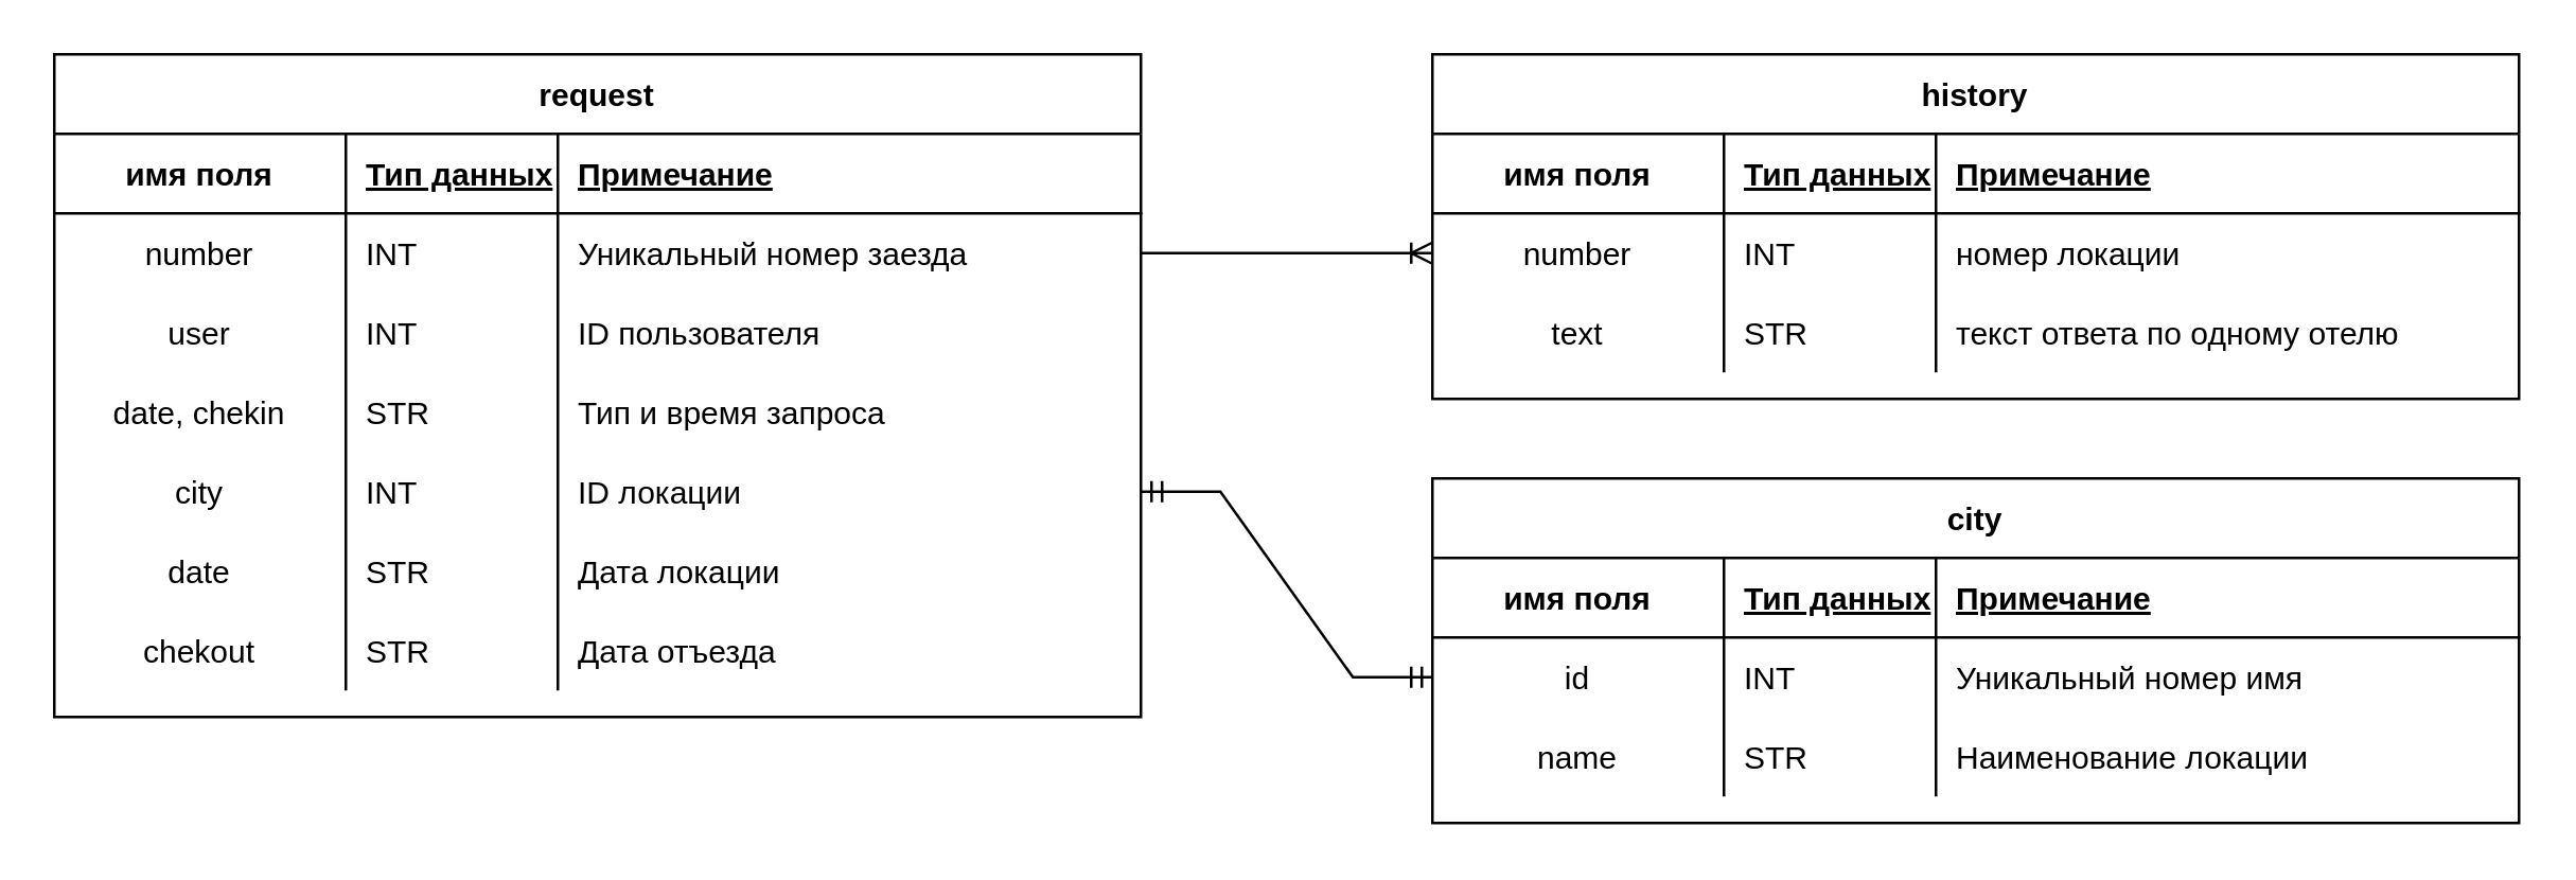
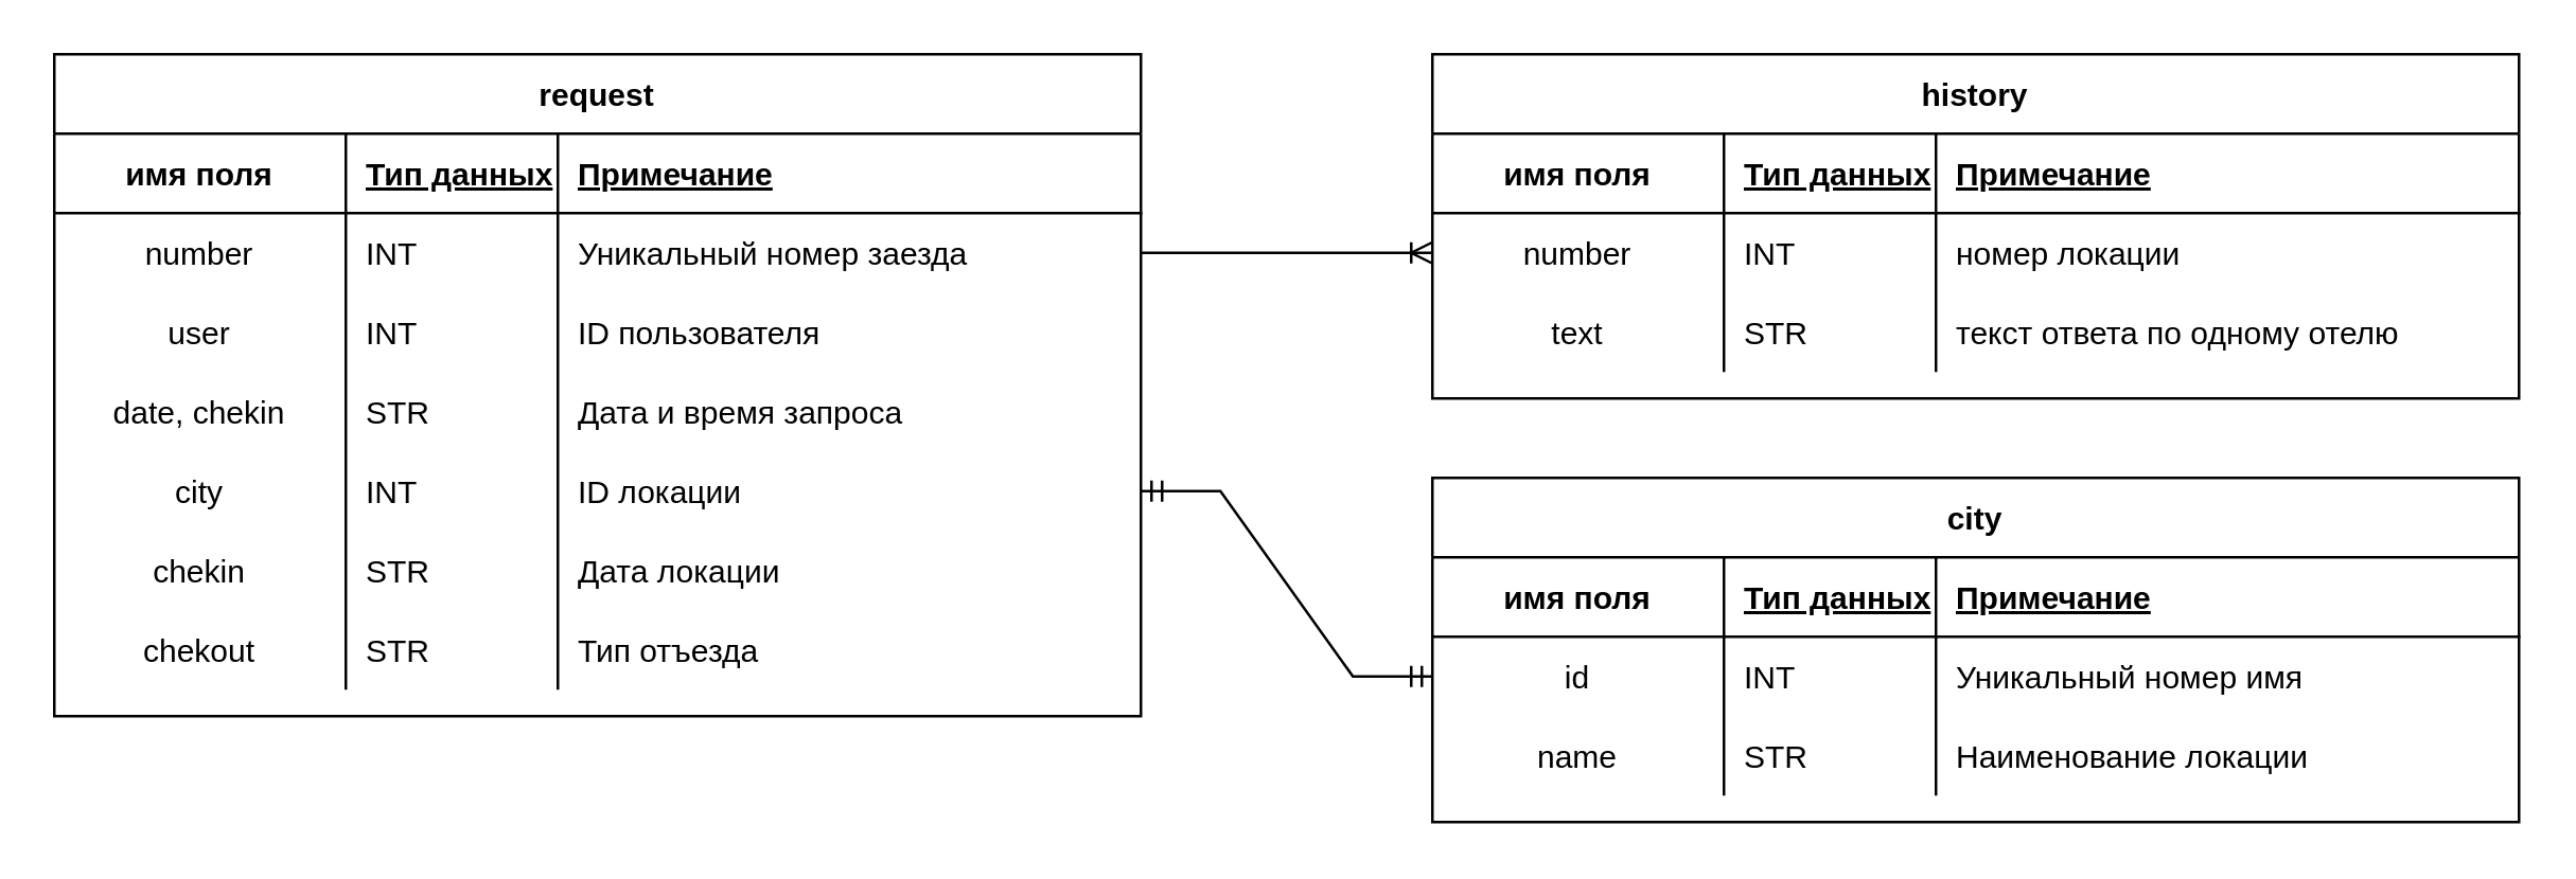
  <mxCell id="0" />
  <mxCell id="1" parent="0" />
  <mxCell id="2" value="request" style="shape=table;startSize=30;container=1;collapsible=1;childLayout=tableLayout;fixedRows=1;rowLines=0;fontStyle=1;align=center;resizeLast=1;" vertex="1" parent="1"><mxGeometry x="20" y="20" width="410" height="250" as="geometry" /></mxCell>
  <mxCell id="3" value="" style="shape=tableRow;horizontal=0;startSize=0;swimlaneHead=0;swimlaneBody=0;fillColor=none;collapsible=0;dropTarget=0;points=[[0,0.5],[1,0.5]];portConstraint=eastwest;top=0;left=0;right=0;bottom=1;" vertex="1" parent="2"><mxGeometry y="30" width="410" height="30" as="geometry" /></mxCell>
  <mxCell id="4" value="имя поля" style="shape=partialRectangle;connectable=0;fillColor=none;top=0;left=0;bottom=0;right=0;fontStyle=1;overflow=hidden;" vertex="1" parent="3"><mxGeometry width="110" height="30" as="geometry"><mxRectangle width="110" height="30" as="alternateBounds" /></mxGeometry></mxCell>
  <mxCell id="5" value="Тип данных" style="shape=partialRectangle;connectable=0;fillColor=none;top=0;left=0;bottom=0;right=0;align=left;spacingLeft=6;fontStyle=5;overflow=hidden;" vertex="1" parent="3"><mxGeometry x="110" width="80" height="30" as="geometry"><mxRectangle width="80" height="30" as="alternateBounds" /></mxGeometry></mxCell>
  <mxCell id="6" value="Примечание" style="shape=partialRectangle;connectable=0;fillColor=none;top=0;left=0;bottom=0;right=0;align=left;spacingLeft=6;fontStyle=5;overflow=hidden;" vertex="1" parent="3"><mxGeometry x="190" width="220" height="30" as="geometry"><mxRectangle width="220" height="30" as="alternateBounds" /></mxGeometry></mxCell>
  <mxCell id="7" style="shape=tableRow;horizontal=0;startSize=0;swimlaneHead=0;swimlaneBody=0;fillColor=none;collapsible=0;dropTarget=0;points=[[0,0.5],[1,0.5]];portConstraint=eastwest;top=0;left=0;right=0;bottom=0;" vertex="1" parent="2"><mxGeometry y="60" width="410" height="30" as="geometry" /></mxCell>
  <mxCell id="8" value="number" style="shape=partialRectangle;connectable=0;fillColor=none;top=0;left=0;bottom=0;right=0;editable=1;overflow=hidden;" vertex="1" parent="7"><mxGeometry width="110" height="30" as="geometry"><mxRectangle width="110" height="30" as="alternateBounds" /></mxGeometry></mxCell>
  <mxCell id="9" value="INT" style="shape=partialRectangle;connectable=0;fillColor=none;top=0;left=0;bottom=0;right=0;align=left;spacingLeft=6;overflow=hidden;" vertex="1" parent="7"><mxGeometry x="110" width="80" height="30" as="geometry"><mxRectangle width="80" height="30" as="alternateBounds" /></mxGeometry></mxCell>
  <mxCell id="10" value="Уникальный номер заезда" style="shape=partialRectangle;connectable=0;fillColor=none;top=0;left=0;bottom=0;right=0;align=left;spacingLeft=6;overflow=hidden;" vertex="1" parent="7"><mxGeometry x="190" width="220" height="30" as="geometry"><mxRectangle width="220" height="30" as="alternateBounds" /></mxGeometry></mxCell>
  <mxCell id="11" value="" style="shape=tableRow;horizontal=0;startSize=0;swimlaneHead=0;swimlaneBody=0;fillColor=none;collapsible=0;dropTarget=0;points=[[0,0.5],[1,0.5]];portConstraint=eastwest;top=0;left=0;right=0;bottom=0;" vertex="1" parent="2"><mxGeometry y="90" width="410" height="30" as="geometry" /></mxCell>
  <mxCell id="12" value="user" style="shape=partialRectangle;connectable=0;fillColor=none;top=0;left=0;bottom=0;right=0;editable=1;overflow=hidden;" vertex="1" parent="11"><mxGeometry width="110" height="30" as="geometry"><mxRectangle width="110" height="30" as="alternateBounds" /></mxGeometry></mxCell>
  <mxCell id="13" value="INT" style="shape=partialRectangle;connectable=0;fillColor=none;top=0;left=0;bottom=0;right=0;align=left;spacingLeft=6;overflow=hidden;" vertex="1" parent="11"><mxGeometry x="110" width="80" height="30" as="geometry"><mxRectangle width="80" height="30" as="alternateBounds" /></mxGeometry></mxCell>
  <mxCell id="14" value="ID пользователя" style="shape=partialRectangle;connectable=0;fillColor=none;top=0;left=0;bottom=0;right=0;align=left;spacingLeft=6;overflow=hidden;" vertex="1" parent="11"><mxGeometry x="190" width="220" height="30" as="geometry"><mxRectangle width="220" height="30" as="alternateBounds" /></mxGeometry></mxCell>
  <mxCell id="15" value="" style="shape=tableRow;horizontal=0;startSize=0;swimlaneHead=0;swimlaneBody=0;fillColor=none;collapsible=0;dropTarget=0;points=[[0,0.5],[1,0.5]];portConstraint=eastwest;top=0;left=0;right=0;bottom=0;" vertex="1" parent="2"><mxGeometry y="120" width="410" height="30" as="geometry" /></mxCell>
  <mxCell id="16" value="date, chekin" style="shape=partialRectangle;connectable=0;fillColor=none;top=0;left=0;bottom=0;right=0;editable=1;overflow=hidden;" vertex="1" parent="15"><mxGeometry width="110" height="30" as="geometry"><mxRectangle width="110" height="30" as="alternateBounds" /></mxGeometry></mxCell>
  <mxCell id="17" value="STR" style="shape=partialRectangle;connectable=0;fillColor=none;top=0;left=0;bottom=0;right=0;align=left;spacingLeft=6;overflow=hidden;" vertex="1" parent="15"><mxGeometry x="110" width="80" height="30" as="geometry"><mxRectangle width="80" height="30" as="alternateBounds" /></mxGeometry></mxCell>
- <mxCell id="18" value="Тип и время запроса" style="shape=partialRectangle;connectable=0;fillColor=none;top=0;left=0;bottom=0;right=0;align=left;spacingLeft=6;overflow=hidden;" vertex="1" parent="15"><mxGeometry x="190" width="220" height="30" as="geometry"><mxRectangle width="220" height="30" as="alternateBounds" /></mxGeometry></mxCell>
+ <mxCell id="18" value="Дата и время запроса" style="shape=partialRectangle;connectable=0;fillColor=none;top=0;left=0;bottom=0;right=0;align=left;spacingLeft=6;overflow=hidden;" vertex="1" parent="15"><mxGeometry x="190" width="220" height="30" as="geometry"><mxRectangle width="220" height="30" as="alternateBounds" /></mxGeometry></mxCell>
  <mxCell id="19" style="shape=tableRow;horizontal=0;startSize=0;swimlaneHead=0;swimlaneBody=0;fillColor=none;collapsible=0;dropTarget=0;points=[[0,0.5],[1,0.5]];portConstraint=eastwest;top=0;left=0;right=0;bottom=0;" vertex="1" parent="2"><mxGeometry y="150" width="410" height="30" as="geometry" /></mxCell>
  <mxCell id="20" value="city" style="shape=partialRectangle;connectable=0;fillColor=none;top=0;left=0;bottom=0;right=0;editable=1;overflow=hidden;" vertex="1" parent="19"><mxGeometry width="110" height="30" as="geometry"><mxRectangle width="110" height="30" as="alternateBounds" /></mxGeometry></mxCell>
  <mxCell id="21" value="INT" style="shape=partialRectangle;connectable=0;fillColor=none;top=0;left=0;bottom=0;right=0;align=left;spacingLeft=6;overflow=hidden;" vertex="1" parent="19"><mxGeometry x="110" width="80" height="30" as="geometry"><mxRectangle width="80" height="30" as="alternateBounds" /></mxGeometry></mxCell>
  <mxCell id="22" value="ID локации" style="shape=partialRectangle;connectable=0;fillColor=none;top=0;left=0;bottom=0;right=0;align=left;spacingLeft=6;overflow=hidden;" vertex="1" parent="19"><mxGeometry x="190" width="220" height="30" as="geometry"><mxRectangle width="220" height="30" as="alternateBounds" /></mxGeometry></mxCell>
  <mxCell id="23" style="shape=tableRow;horizontal=0;startSize=0;swimlaneHead=0;swimlaneBody=0;fillColor=none;collapsible=0;dropTarget=0;points=[[0,0.5],[1,0.5]];portConstraint=eastwest;top=0;left=0;right=0;bottom=0;" vertex="1" parent="2"><mxGeometry y="180" width="410" height="30" as="geometry" /></mxCell>
- <mxCell id="24" value="date" style="shape=partialRectangle;connectable=0;fillColor=none;top=0;left=0;bottom=0;right=0;editable=1;overflow=hidden;" vertex="1" parent="23"><mxGeometry width="110" height="30" as="geometry"><mxRectangle width="110" height="30" as="alternateBounds" /></mxGeometry></mxCell>
+ <mxCell id="24" value="chekin" style="shape=partialRectangle;connectable=0;fillColor=none;top=0;left=0;bottom=0;right=0;editable=1;overflow=hidden;" vertex="1" parent="23"><mxGeometry width="110" height="30" as="geometry"><mxRectangle width="110" height="30" as="alternateBounds" /></mxGeometry></mxCell>
  <mxCell id="25" value="STR" style="shape=partialRectangle;connectable=0;fillColor=none;top=0;left=0;bottom=0;right=0;align=left;spacingLeft=6;overflow=hidden;" vertex="1" parent="23"><mxGeometry x="110" width="80" height="30" as="geometry"><mxRectangle width="80" height="30" as="alternateBounds" /></mxGeometry></mxCell>
  <mxCell id="26" value="Дата локации" style="shape=partialRectangle;connectable=0;fillColor=none;top=0;left=0;bottom=0;right=0;align=left;spacingLeft=6;overflow=hidden;" vertex="1" parent="23"><mxGeometry x="190" width="220" height="30" as="geometry"><mxRectangle width="220" height="30" as="alternateBounds" /></mxGeometry></mxCell>
  <mxCell id="27" style="shape=tableRow;horizontal=0;startSize=0;swimlaneHead=0;swimlaneBody=0;fillColor=none;collapsible=0;dropTarget=0;points=[[0,0.5],[1,0.5]];portConstraint=eastwest;top=0;left=0;right=0;bottom=0;" vertex="1" parent="2"><mxGeometry y="210" width="410" height="30" as="geometry" /></mxCell>
  <mxCell id="28" value="chekout" style="shape=partialRectangle;connectable=0;fillColor=none;top=0;left=0;bottom=0;right=0;editable=1;overflow=hidden;" vertex="1" parent="27"><mxGeometry width="110" height="30" as="geometry"><mxRectangle width="110" height="30" as="alternateBounds" /></mxGeometry></mxCell>
  <mxCell id="29" value="STR" style="shape=partialRectangle;connectable=0;fillColor=none;top=0;left=0;bottom=0;right=0;align=left;spacingLeft=6;overflow=hidden;" vertex="1" parent="27"><mxGeometry x="110" width="80" height="30" as="geometry"><mxRectangle width="80" height="30" as="alternateBounds" /></mxGeometry></mxCell>
- <mxCell id="30" value="Дата отъезда" style="shape=partialRectangle;connectable=0;fillColor=none;top=0;left=0;bottom=0;right=0;align=left;spacingLeft=6;overflow=hidden;" vertex="1" parent="27"><mxGeometry x="190" width="220" height="30" as="geometry"><mxRectangle width="220" height="30" as="alternateBounds" /></mxGeometry></mxCell>
+ <mxCell id="30" value="Тип отъезда" style="shape=partialRectangle;connectable=0;fillColor=none;top=0;left=0;bottom=0;right=0;align=left;spacingLeft=6;overflow=hidden;" vertex="1" parent="27"><mxGeometry x="190" width="220" height="30" as="geometry"><mxRectangle width="220" height="30" as="alternateBounds" /></mxGeometry></mxCell>
  <mxCell id="31" value="city" style="shape=table;startSize=30;container=1;collapsible=1;childLayout=tableLayout;fixedRows=1;rowLines=0;fontStyle=1;align=center;resizeLast=1;" vertex="1" parent="1"><mxGeometry x="540" y="180" width="410" height="130" as="geometry" /></mxCell>
  <mxCell id="32" value="" style="shape=tableRow;horizontal=0;startSize=0;swimlaneHead=0;swimlaneBody=0;fillColor=none;collapsible=0;dropTarget=0;points=[[0,0.5],[1,0.5]];portConstraint=eastwest;top=0;left=0;right=0;bottom=1;" vertex="1" parent="31"><mxGeometry y="30" width="410" height="30" as="geometry" /></mxCell>
  <mxCell id="33" value="имя поля" style="shape=partialRectangle;connectable=0;fillColor=none;top=0;left=0;bottom=0;right=0;fontStyle=1;overflow=hidden;" vertex="1" parent="32"><mxGeometry width="110" height="30" as="geometry"><mxRectangle width="110" height="30" as="alternateBounds" /></mxGeometry></mxCell>
  <mxCell id="34" value="Тип данных" style="shape=partialRectangle;connectable=0;fillColor=none;top=0;left=0;bottom=0;right=0;align=left;spacingLeft=6;fontStyle=5;overflow=hidden;" vertex="1" parent="32"><mxGeometry x="110" width="80" height="30" as="geometry"><mxRectangle width="80" height="30" as="alternateBounds" /></mxGeometry></mxCell>
  <mxCell id="35" value="Примечание" style="shape=partialRectangle;connectable=0;fillColor=none;top=0;left=0;bottom=0;right=0;align=left;spacingLeft=6;fontStyle=5;overflow=hidden;" vertex="1" parent="32"><mxGeometry x="190" width="220" height="30" as="geometry"><mxRectangle width="220" height="30" as="alternateBounds" /></mxGeometry></mxCell>
  <mxCell id="36" style="shape=tableRow;horizontal=0;startSize=0;swimlaneHead=0;swimlaneBody=0;fillColor=none;collapsible=0;dropTarget=0;points=[[0,0.5],[1,0.5]];portConstraint=eastwest;top=0;left=0;right=0;bottom=0;" vertex="1" parent="31"><mxGeometry y="60" width="410" height="30" as="geometry" /></mxCell>
  <mxCell id="37" value="id" style="shape=partialRectangle;connectable=0;fillColor=none;top=0;left=0;bottom=0;right=0;editable=1;overflow=hidden;" vertex="1" parent="36"><mxGeometry width="110" height="30" as="geometry"><mxRectangle width="110" height="30" as="alternateBounds" /></mxGeometry></mxCell>
  <mxCell id="38" value="INT" style="shape=partialRectangle;connectable=0;fillColor=none;top=0;left=0;bottom=0;right=0;align=left;spacingLeft=6;overflow=hidden;" vertex="1" parent="36"><mxGeometry x="110" width="80" height="30" as="geometry"><mxRectangle width="80" height="30" as="alternateBounds" /></mxGeometry></mxCell>
  <mxCell id="39" value="Уникальный номер имя" style="shape=partialRectangle;connectable=0;fillColor=none;top=0;left=0;bottom=0;right=0;align=left;spacingLeft=6;overflow=hidden;" vertex="1" parent="36"><mxGeometry x="190" width="220" height="30" as="geometry"><mxRectangle width="220" height="30" as="alternateBounds" /></mxGeometry></mxCell>
  <mxCell id="40" value="" style="shape=tableRow;horizontal=0;startSize=0;swimlaneHead=0;swimlaneBody=0;fillColor=none;collapsible=0;dropTarget=0;points=[[0,0.5],[1,0.5]];portConstraint=eastwest;top=0;left=0;right=0;bottom=0;" vertex="1" parent="31"><mxGeometry y="90" width="410" height="30" as="geometry" /></mxCell>
  <mxCell id="41" value="name" style="shape=partialRectangle;connectable=0;fillColor=none;top=0;left=0;bottom=0;right=0;editable=1;overflow=hidden;" vertex="1" parent="40"><mxGeometry width="110" height="30" as="geometry"><mxRectangle width="110" height="30" as="alternateBounds" /></mxGeometry></mxCell>
  <mxCell id="42" value="STR" style="shape=partialRectangle;connectable=0;fillColor=none;top=0;left=0;bottom=0;right=0;align=left;spacingLeft=6;overflow=hidden;" vertex="1" parent="40"><mxGeometry x="110" width="80" height="30" as="geometry"><mxRectangle width="80" height="30" as="alternateBounds" /></mxGeometry></mxCell>
  <mxCell id="43" value="Наименование локации" style="shape=partialRectangle;connectable=0;fillColor=none;top=0;left=0;bottom=0;right=0;align=left;spacingLeft=6;overflow=hidden;" vertex="1" parent="40"><mxGeometry x="190" width="220" height="30" as="geometry"><mxRectangle width="220" height="30" as="alternateBounds" /></mxGeometry></mxCell>
  <mxCell id="44" value="history" style="shape=table;startSize=30;container=1;collapsible=1;childLayout=tableLayout;fixedRows=1;rowLines=0;fontStyle=1;align=center;resizeLast=1;" vertex="1" parent="1"><mxGeometry x="540" y="20" width="410" height="130" as="geometry" /></mxCell>
  <mxCell id="45" value="" style="shape=tableRow;horizontal=0;startSize=0;swimlaneHead=0;swimlaneBody=0;fillColor=none;collapsible=0;dropTarget=0;points=[[0,0.5],[1,0.5]];portConstraint=eastwest;top=0;left=0;right=0;bottom=1;" vertex="1" parent="44"><mxGeometry y="30" width="410" height="30" as="geometry" /></mxCell>
  <mxCell id="46" value="имя поля" style="shape=partialRectangle;connectable=0;fillColor=none;top=0;left=0;bottom=0;right=0;fontStyle=1;overflow=hidden;" vertex="1" parent="45"><mxGeometry width="110" height="30" as="geometry"><mxRectangle width="110" height="30" as="alternateBounds" /></mxGeometry></mxCell>
  <mxCell id="47" value="Тип данных" style="shape=partialRectangle;connectable=0;fillColor=none;top=0;left=0;bottom=0;right=0;align=left;spacingLeft=6;fontStyle=5;overflow=hidden;" vertex="1" parent="45"><mxGeometry x="110" width="80" height="30" as="geometry"><mxRectangle width="80" height="30" as="alternateBounds" /></mxGeometry></mxCell>
  <mxCell id="48" value="Примечание" style="shape=partialRectangle;connectable=0;fillColor=none;top=0;left=0;bottom=0;right=0;align=left;spacingLeft=6;fontStyle=5;overflow=hidden;" vertex="1" parent="45"><mxGeometry x="190" width="220" height="30" as="geometry"><mxRectangle width="220" height="30" as="alternateBounds" /></mxGeometry></mxCell>
  <mxCell id="49" style="shape=tableRow;horizontal=0;startSize=0;swimlaneHead=0;swimlaneBody=0;fillColor=none;collapsible=0;dropTarget=0;points=[[0,0.5],[1,0.5]];portConstraint=eastwest;top=0;left=0;right=0;bottom=0;" vertex="1" parent="44"><mxGeometry y="60" width="410" height="30" as="geometry" /></mxCell>
  <mxCell id="50" value="number" style="shape=partialRectangle;connectable=0;fillColor=none;top=0;left=0;bottom=0;right=0;editable=1;overflow=hidden;" vertex="1" parent="49"><mxGeometry width="110" height="30" as="geometry"><mxRectangle width="110" height="30" as="alternateBounds" /></mxGeometry></mxCell>
  <mxCell id="51" value="INT" style="shape=partialRectangle;connectable=0;fillColor=none;top=0;left=0;bottom=0;right=0;align=left;spacingLeft=6;overflow=hidden;" vertex="1" parent="49"><mxGeometry x="110" width="80" height="30" as="geometry"><mxRectangle width="80" height="30" as="alternateBounds" /></mxGeometry></mxCell>
  <mxCell id="52" value="номер локации" style="shape=partialRectangle;connectable=0;fillColor=none;top=0;left=0;bottom=0;right=0;align=left;spacingLeft=6;overflow=hidden;" vertex="1" parent="49"><mxGeometry x="190" width="220" height="30" as="geometry"><mxRectangle width="220" height="30" as="alternateBounds" /></mxGeometry></mxCell>
  <mxCell id="53" value="" style="shape=tableRow;horizontal=0;startSize=0;swimlaneHead=0;swimlaneBody=0;fillColor=none;collapsible=0;dropTarget=0;points=[[0,0.5],[1,0.5]];portConstraint=eastwest;top=0;left=0;right=0;bottom=0;" vertex="1" parent="44"><mxGeometry y="90" width="410" height="30" as="geometry" /></mxCell>
  <mxCell id="54" value="text" style="shape=partialRectangle;connectable=0;fillColor=none;top=0;left=0;bottom=0;right=0;editable=1;overflow=hidden;" vertex="1" parent="53"><mxGeometry width="110" height="30" as="geometry"><mxRectangle width="110" height="30" as="alternateBounds" /></mxGeometry></mxCell>
  <mxCell id="55" value="STR" style="shape=partialRectangle;connectable=0;fillColor=none;top=0;left=0;bottom=0;right=0;align=left;spacingLeft=6;overflow=hidden;" vertex="1" parent="53"><mxGeometry x="110" width="80" height="30" as="geometry"><mxRectangle width="80" height="30" as="alternateBounds" /></mxGeometry></mxCell>
  <mxCell id="56" value="текст ответа по одному отелю" style="shape=partialRectangle;connectable=0;fillColor=none;top=0;left=0;bottom=0;right=0;align=left;spacingLeft=6;overflow=hidden;" vertex="1" parent="53"><mxGeometry x="190" width="220" height="30" as="geometry"><mxRectangle width="220" height="30" as="alternateBounds" /></mxGeometry></mxCell>
  <mxCell id="57" value="" style="edgeStyle=entityRelationEdgeStyle;fontSize=12;html=1;endArrow=ERoneToMany;rounded=0;" edge="1" parent="1" source="7" target="49"><mxGeometry width="100" height="100" relative="1" as="geometry"><mxPoint x="400" y="580" as="sourcePoint" /><mxPoint x="710" y="440" as="targetPoint" /></mxGeometry></mxCell>
  <mxCell id="58" value="" style="edgeStyle=entityRelationEdgeStyle;fontSize=12;html=1;endArrow=ERmandOne;startArrow=ERmandOne;rounded=0;" edge="1" parent="1" source="19" target="36"><mxGeometry width="100" height="100" relative="1" as="geometry"><mxPoint x="530" y="490" as="sourcePoint" /><mxPoint x="630" y="390" as="targetPoint" /></mxGeometry></mxCell>
